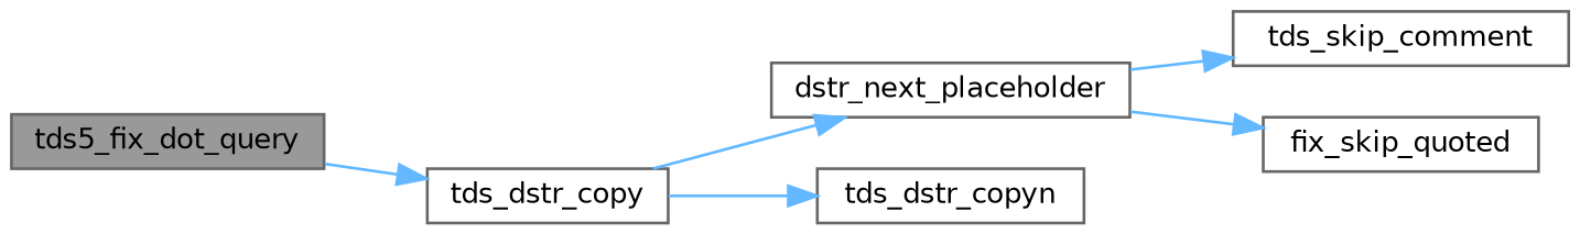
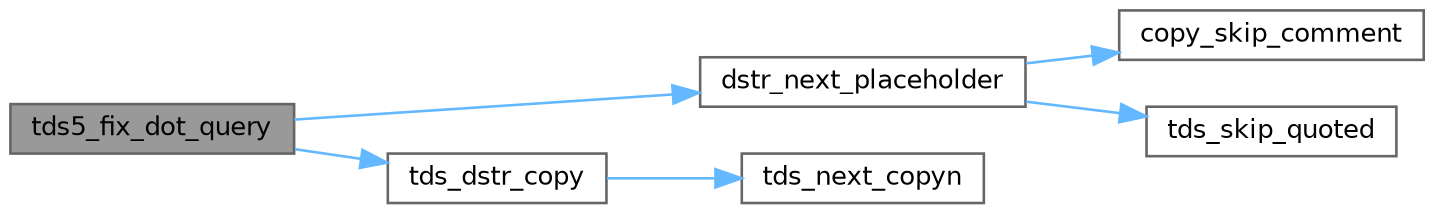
  digraph {
    rankdir=LR
    node [color=grey40 fillcolor=white fontname=Helvetica fontsize=10 shape=box style=filled]
    edge [color=steelblue1 fontname=Helvetica fontsize=10 labelfontname=Helvetica labelfontsize=10 style=solid]
    n1 [color=gray40 fillcolor=grey60 fontcolor=black height=0.2 label=tds5_fix_dot_query width=0.4]
    n2 [height=0.2 label=tds_dstr_copy width=0.4]
    n3 [height=0.2 label=dstr_next_placeholder width=0.4]
-   n4 [height=0.2 label=tds_dstr_copyn width=0.4]
-   n5 [height=0.2 label=tds_skip_comment width=0.4]
-   n6 [height=0.2 label=fix_skip_quoted width=0.4]
+   n4 [height=0.2 label=tds_next_copyn width=0.4]
+   n5 [height=0.2 label=copy_skip_comment width=0.4]
+   n6 [height=0.2 label=tds_skip_quoted width=0.4]
    n1 -> n2
-   n2 -> n3
+   n1 -> n3
    n2 -> n4
    n3 -> n5
    n3 -> n6
  }
